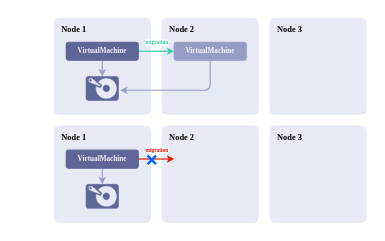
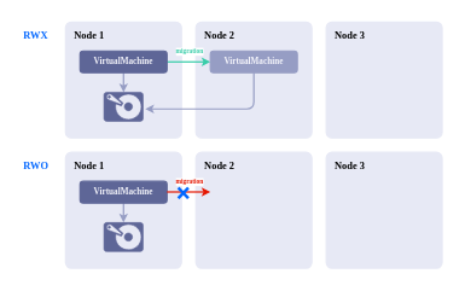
  <mxCell id="0" />
  <mxCell id="1" parent="0" />
  <mxCell id="2" value="" style="rounded=0;whiteSpace=wrap;html=1;fontFamily=JetBrains Mono;fontSource=https%3A%2F%2Ffonts.googleapis.com%2Fcss%3Ffamily%3DJetBrains%2BMono;fontSize=14;fillColor=#FFFFFF;strokeColor=none;" parent="1" vertex="1"><mxGeometry x="20" y="20" width="600" height="360" as="geometry" /></mxCell>
  <mxCell id="3" value="" style="rounded=1;whiteSpace=wrap;html=1;fillColor=#e7e9f5;strokeColor=#e7e9f5;arcSize=5;strokeWidth=2;fontFamily=JetBrains Mono;fontSource=https%3A%2F%2Ffonts.googleapis.com%2Fcss%3Ffamily%3DJetBrains%2BMono;fillStyle=auto;" parent="1" vertex="1"><mxGeometry x="90" y="30" width="160" height="160" as="geometry" /></mxCell>
  <mxCell id="4" value="Node 1" style="text;html=1;strokeColor=none;fillColor=none;align=left;verticalAlign=middle;whiteSpace=wrap;rounded=0;fontColor=default;strokeWidth=2;fontFamily=JetBrains Mono;fontSource=https%3A%2F%2Ffonts.googleapis.com%2Fcss%3Ffamily%3DJetBrains%2BMono;fontSize=14;fontStyle=1;" parent="1" vertex="1"><mxGeometry x="100" y="39" width="60" height="20" as="geometry" /></mxCell>
  <mxCell id="5" value="" style="rounded=1;whiteSpace=wrap;html=1;fillColor=#e7e9f5;strokeColor=#e7e9f5;arcSize=5;strokeWidth=2;fontFamily=JetBrains Mono;fontSource=https%3A%2F%2Ffonts.googleapis.com%2Fcss%3Ffamily%3DJetBrains%2BMono;fillStyle=auto;" parent="1" vertex="1"><mxGeometry x="270" y="30" width="160" height="160" as="geometry" /></mxCell>
  <mxCell id="6" value="Node 2" style="text;html=1;strokeColor=none;fillColor=none;align=left;verticalAlign=middle;whiteSpace=wrap;rounded=0;fontColor=default;strokeWidth=2;fontFamily=JetBrains Mono;fontSource=https%3A%2F%2Ffonts.googleapis.com%2Fcss%3Ffamily%3DJetBrains%2BMono;fontSize=14;fontStyle=1;" parent="1" vertex="1"><mxGeometry x="280" y="39" width="60" height="20" as="geometry" /></mxCell>
  <mxCell id="7" value="" style="rounded=1;whiteSpace=wrap;html=1;fillColor=#e7e9f5;strokeColor=#e7e9f5;arcSize=5;strokeWidth=2;fontFamily=JetBrains Mono;fontSource=https%3A%2F%2Ffonts.googleapis.com%2Fcss%3Ffamily%3DJetBrains%2BMono;fillStyle=auto;" parent="1" vertex="1"><mxGeometry x="450" y="30" width="160" height="160" as="geometry" /></mxCell>
  <mxCell id="8" value="Node 3" style="text;html=1;strokeColor=none;fillColor=none;align=left;verticalAlign=middle;whiteSpace=wrap;rounded=0;fontColor=default;strokeWidth=2;fontFamily=JetBrains Mono;fontSource=https%3A%2F%2Ffonts.googleapis.com%2Fcss%3Ffamily%3DJetBrains%2BMono;fontSize=14;fontStyle=1;" parent="1" vertex="1"><mxGeometry x="460" y="39" width="60" height="20" as="geometry" /></mxCell>
  <mxCell id="9" value="" style="rounded=1;whiteSpace=wrap;html=1;fillColor=#e7e9f5;strokeColor=#e7e9f5;arcSize=5;strokeWidth=2;fontFamily=JetBrains Mono;fontSource=https%3A%2F%2Ffonts.googleapis.com%2Fcss%3Ffamily%3DJetBrains%2BMono;fillStyle=auto;" parent="1" vertex="1"><mxGeometry x="90" y="210" width="160" height="160" as="geometry" /></mxCell>
  <mxCell id="10" value="" style="rounded=1;whiteSpace=wrap;html=1;fillColor=#e7e9f5;strokeColor=#e7e9f5;arcSize=5;strokeWidth=2;fontFamily=JetBrains Mono;fontSource=https%3A%2F%2Ffonts.googleapis.com%2Fcss%3Ffamily%3DJetBrains%2BMono;fillStyle=auto;" parent="1" vertex="1"><mxGeometry x="270" y="210" width="160" height="160" as="geometry" /></mxCell>
  <mxCell id="11" value="" style="rounded=1;whiteSpace=wrap;html=1;fillColor=#e7e9f5;strokeColor=#e7e9f5;arcSize=5;strokeWidth=2;fontFamily=JetBrains Mono;fontSource=https%3A%2F%2Ffonts.googleapis.com%2Fcss%3Ffamily%3DJetBrains%2BMono;fillStyle=auto;" parent="1" vertex="1"><mxGeometry x="450" y="210" width="160" height="160" as="geometry" /></mxCell>
  <mxCell id="12" value="Node 1" style="text;html=1;strokeColor=none;fillColor=none;align=left;verticalAlign=middle;whiteSpace=wrap;rounded=0;fontColor=default;strokeWidth=2;fontFamily=JetBrains Mono;fontSource=https%3A%2F%2Ffonts.googleapis.com%2Fcss%3Ffamily%3DJetBrains%2BMono;fontSize=14;fontStyle=1;" parent="1" vertex="1"><mxGeometry x="100" y="220" width="60" height="20" as="geometry" /></mxCell>
  <mxCell id="13" value="Node 2" style="text;html=1;strokeColor=none;fillColor=none;align=left;verticalAlign=middle;whiteSpace=wrap;rounded=0;fontColor=default;strokeWidth=2;fontFamily=JetBrains Mono;fontSource=https%3A%2F%2Ffonts.googleapis.com%2Fcss%3Ffamily%3DJetBrains%2BMono;fontSize=14;fontStyle=1;" parent="1" vertex="1"><mxGeometry x="280" y="220" width="60" height="20" as="geometry" /></mxCell>
  <mxCell id="14" value="Node 3" style="text;html=1;strokeColor=none;fillColor=none;align=left;verticalAlign=middle;whiteSpace=wrap;rounded=0;fontColor=default;strokeWidth=2;fontFamily=JetBrains Mono;fontSource=https%3A%2F%2Ffonts.googleapis.com%2Fcss%3Ffamily%3DJetBrains%2BMono;fontSize=14;fontStyle=1;" parent="1" vertex="1"><mxGeometry x="460" y="220" width="60" height="20" as="geometry" /></mxCell>
  <mxCell id="15" style="edgeStyle=orthogonalEdgeStyle;html=1;exitX=0.5;exitY=1;exitDx=0;exitDy=0;strokeWidth=2;fontFamily=JetBrains Mono;fontSource=https%3A%2F%2Ffonts.googleapis.com%2Fcss%3Ffamily%3DJetBrains%2BMono;fontSize=12;fontColor=#0066FF;strokeColor=#969dc4;fillColor=#969dc4;" parent="1" source="16" target="29" edge="1"><mxGeometry relative="1" as="geometry"><mxPoint x="170" y="310" as="targetPoint" /></mxGeometry></mxCell>
  <mxCell id="16" value="VirtualMachine" style="rounded=1;whiteSpace=wrap;html=1;strokeColor=#5e6697;strokeWidth=2;fontFamily=JetBrains Mono;fontSource=https%3A%2F%2Ffonts.googleapis.com%2Fcss%3Ffamily%3DJetBrains%2BMono;fontSize=12;fontColor=#f5f5fb;fillColor=#5e6697;fontStyle=1" parent="1" vertex="1"><mxGeometry x="110" y="250" width="120" height="30" as="geometry" /></mxCell>
+ <mxCell id="17" value="RWX" style="text;html=1;strokeColor=none;fillColor=none;align=left;verticalAlign=middle;whiteSpace=wrap;rounded=0;fontColor=#0066ff;strokeWidth=2;fontFamily=JetBrains Mono;fontSource=https%3A%2F%2Ffonts.googleapis.com%2Fcss%3Ffamily%3DJetBrains%2BMono;fontSize=14;fontStyle=1" parent="1" vertex="1"><mxGeometry x="30" y="39" width="60" height="20" as="geometry" /></mxCell>
+ <mxCell id="18" value="RWO" style="text;html=1;strokeColor=none;fillColor=none;align=left;verticalAlign=middle;whiteSpace=wrap;rounded=0;fontColor=#0066ff;strokeWidth=2;fontFamily=JetBrains Mono;fontSource=https%3A%2F%2Ffonts.googleapis.com%2Fcss%3Ffamily%3DJetBrains%2BMono;fontSize=14;fontStyle=1" parent="1" vertex="1"><mxGeometry x="30" y="220" width="60" height="20" as="geometry" /></mxCell>
  <mxCell id="19" style="edgeStyle=none;html=1;exitX=0.5;exitY=1;exitDx=0;exitDy=0;strokeWidth=2;strokeColor=#969dc4;fillColor=#969dc4;" parent="1" source="23" target="28" edge="1"><mxGeometry relative="1" as="geometry"><mxPoint x="170" y="130" as="targetPoint" /></mxGeometry></mxCell>
  <mxCell id="20" style="edgeStyle=none;html=1;exitX=1;exitY=0.5;exitDx=0;exitDy=0;strokeColor=#38cda9;strokeWidth=2;fillColor=#38cda9;" parent="1" source="23" target="25" edge="1"><mxGeometry relative="1" as="geometry" /></mxCell>
  <mxCell id="21" value="migration" style="edgeLabel;html=1;align=center;verticalAlign=middle;resizable=0;points=[];labelBackgroundColor=#FFFFFF;fontColor=#38CDA9;fontFamily=JetBrains Mono;fontSource=https%3A%2F%2Ffonts.googleapis.com%2Fcss%3Ffamily%3DJetBrains%2BMono;fontSize=9;fontStyle=1" parent="20" vertex="1" connectable="0"><mxGeometry x="-0.128" y="1" relative="1" as="geometry"><mxPoint x="4" y="-14" as="offset" /></mxGeometry></mxCell>
  <mxCell id="22" value="migration" style="edgeLabel;html=1;align=center;verticalAlign=middle;resizable=0;points=[];labelBackgroundColor=#FFFFFF;fontColor=#E51601;fontFamily=JetBrains Mono;fontSource=https%3A%2F%2Ffonts.googleapis.com%2Fcss%3Ffamily%3DJetBrains%2BMono;fontSize=9;fontStyle=1" parent="20" vertex="1" connectable="0"><mxGeometry x="-0.128" y="1" relative="1" as="geometry"><mxPoint x="4" y="166" as="offset" /></mxGeometry></mxCell>
  <mxCell id="23" value="VirtualMachine" style="rounded=1;whiteSpace=wrap;html=1;strokeColor=#5e6697;strokeWidth=2;fontFamily=JetBrains Mono;fontSource=https%3A%2F%2Ffonts.googleapis.com%2Fcss%3Ffamily%3DJetBrains%2BMono;fontSize=12;fontColor=#f5f5fb;fillColor=#5e6697;fontStyle=1" parent="1" vertex="1"><mxGeometry x="110" y="70" width="120" height="30" as="geometry" /></mxCell>
  <mxCell id="24" style="edgeStyle=orthogonalEdgeStyle;html=1;exitX=0.5;exitY=1;exitDx=0;exitDy=0;strokeColor=#969dc4;strokeWidth=2;fontFamily=JetBrains Mono;fontSource=https%3A%2F%2Ffonts.googleapis.com%2Fcss%3Ffamily%3DJetBrains%2BMono;fontSize=9;fontColor=#4D9900;fillColor=#969dc4;entryX=0.575;entryY=-0.056;entryDx=0;entryDy=0;entryPerimeter=0;" parent="1" source="25" target="28" edge="1"><mxGeometry relative="1" as="geometry"><mxPoint x="230" y="145" as="targetPoint" /><Array as="points"><mxPoint x="350" y="150" /></Array></mxGeometry></mxCell>
  <mxCell id="25" value="VirtualMachine" style="rounded=1;whiteSpace=wrap;html=1;strokeColor=#969dc4;strokeWidth=2;fontFamily=JetBrains Mono;fontSource=https%3A%2F%2Ffonts.googleapis.com%2Fcss%3Ffamily%3DJetBrains%2BMono;fontSize=12;fillColor=#969dc4;fontStyle=1;fontColor=#f5f5fb;" parent="1" vertex="1"><mxGeometry x="290" y="70" width="120" height="30" as="geometry" /></mxCell>
  <mxCell id="26" style="edgeStyle=none;html=1;exitX=1;exitY=0.5;exitDx=0;exitDy=0;strokeColor=#e51601;strokeWidth=2;fillColor=#e51601;" parent="1" edge="1"><mxGeometry relative="1" as="geometry"><mxPoint x="230" y="264.71" as="sourcePoint" /><mxPoint x="290" y="264.71" as="targetPoint" /></mxGeometry></mxCell>
  <mxCell id="27" value="❌" style="text;whiteSpace=wrap;html=1;fontSize=24;fontColor=#0066FF;" parent="1" vertex="1"><mxGeometry x="242" y="247" width="70" height="60" as="geometry" /></mxCell>
  <mxCell id="28" value="" style="sketch=0;pointerEvents=1;shadow=0;dashed=0;html=1;strokeColor=#5e6697;fillColor=#5e6697;labelPosition=center;verticalLabelPosition=bottom;verticalAlign=top;outlineConnect=0;align=center;shape=mxgraph.office.devices.hard_disk;rotation=90;fontColor=#f5f5fb;" parent="1" vertex="1"><mxGeometry x="150" y="120" width="40" height="54" as="geometry" /></mxCell>
  <mxCell id="29" value="" style="sketch=0;pointerEvents=1;shadow=0;dashed=0;html=1;strokeColor=#5e6697;fillColor=#5e6697;labelPosition=center;verticalLabelPosition=bottom;verticalAlign=top;outlineConnect=0;align=center;shape=mxgraph.office.devices.hard_disk;rotation=90;fontColor=#f5f5fb;" parent="1" vertex="1"><mxGeometry x="150" y="300" width="40" height="54" as="geometry" /></mxCell>
